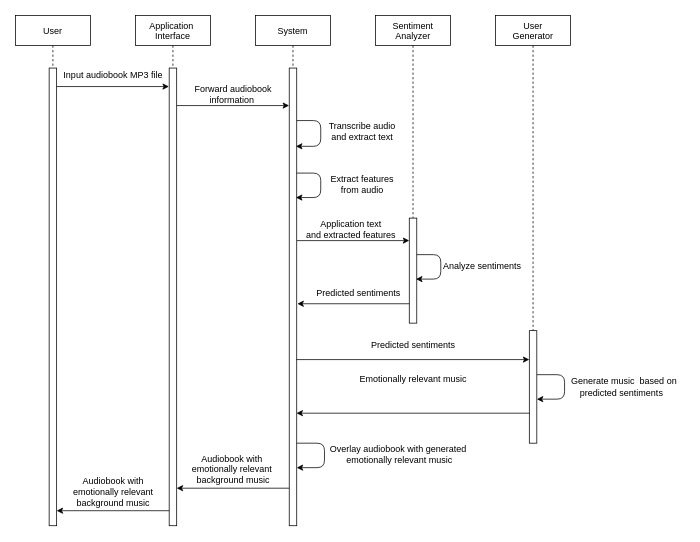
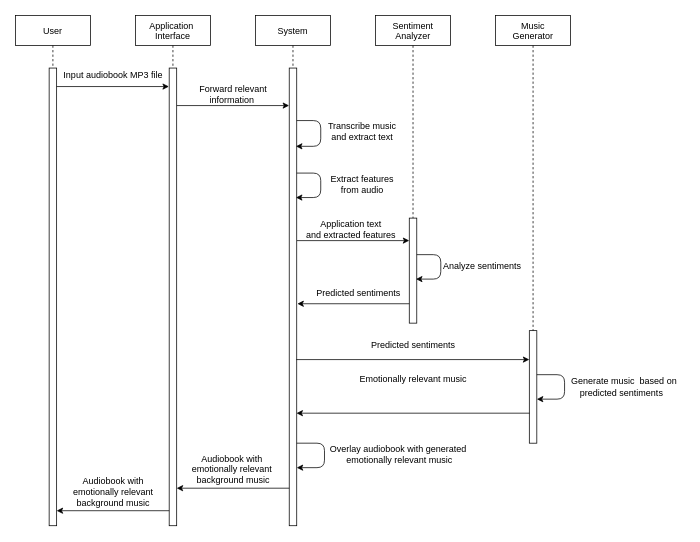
  <mxCell id="0" />
  <mxCell id="1" parent="0" />
  <mxCell id="2" value="User" style="shape=umlLifeline;perimeter=lifelinePerimeter;container=1;collapsible=0;recursiveResize=0;rounded=0;shadow=0;strokeWidth=1;" vertex="1" parent="1"><mxGeometry x="20" y="20" width="100" height="680" as="geometry" /></mxCell>
  <mxCell id="3" value="" style="points=[];perimeter=orthogonalPerimeter;rounded=0;shadow=0;strokeWidth=1;" vertex="1" parent="2"><mxGeometry x="45" y="70" width="10" height="610" as="geometry" /></mxCell>
  <mxCell id="4" value="Application &#10;Interface" style="shape=umlLifeline;perimeter=lifelinePerimeter;container=1;collapsible=0;recursiveResize=0;rounded=0;shadow=0;strokeWidth=1;" vertex="1" parent="1"><mxGeometry x="180" y="20" width="100" height="680" as="geometry" /></mxCell>
  <mxCell id="5" value="" style="points=[];perimeter=orthogonalPerimeter;rounded=0;shadow=0;strokeWidth=1;" vertex="1" parent="4"><mxGeometry x="45" y="70" width="10" height="610" as="geometry" /></mxCell>
  <mxCell id="6" value="System" style="shape=umlLifeline;perimeter=lifelinePerimeter;container=1;collapsible=0;recursiveResize=0;rounded=0;shadow=0;strokeWidth=1;" vertex="1" parent="1"><mxGeometry x="340" y="20" width="100" height="680" as="geometry" /></mxCell>
  <mxCell id="7" value="" style="points=[];perimeter=orthogonalPerimeter;rounded=0;shadow=0;strokeWidth=1;" vertex="1" parent="6"><mxGeometry x="45" y="70" width="10" height="610" as="geometry" /></mxCell>
  <mxCell id="8" value="" style="edgeStyle=elbowEdgeStyle;rounded=1;orthogonalLoop=1;jettySize=auto;html=1;entryX=0.896;entryY=0.171;entryDx=0;entryDy=0;entryPerimeter=0;" edge="1" parent="6" source="7" target="7"><mxGeometry relative="1" as="geometry"><mxPoint x="57" y="140.0" as="sourcePoint" /><mxPoint x="59.4" y="174.24" as="targetPoint" /><Array as="points"><mxPoint x="87" y="140" /><mxPoint x="87" y="154.24" /><mxPoint x="87" y="130" /><mxPoint x="97" y="110" /><mxPoint x="87" y="100" /><mxPoint x="97" y="130" /><mxPoint x="87" y="170" /><mxPoint x="97" y="120" /><mxPoint x="97" y="160" /></Array></mxGeometry></mxCell>
  <mxCell id="9" value="Sentiment&#10;Analyzer" style="shape=umlLifeline;perimeter=lifelinePerimeter;container=1;collapsible=0;recursiveResize=0;rounded=0;shadow=0;strokeWidth=1;" vertex="1" parent="1"><mxGeometry x="500" y="20" width="100" height="410" as="geometry" /></mxCell>
  <mxCell id="10" value="" style="points=[];perimeter=orthogonalPerimeter;rounded=0;shadow=0;strokeWidth=1;" vertex="1" parent="9"><mxGeometry x="45" y="270" width="10" height="140" as="geometry" /></mxCell>
  <mxCell id="11" value="Input audiobook MP3 file" style="text;html=1;align=center;verticalAlign=middle;resizable=0;points=[];autosize=1;" vertex="1" parent="1"><mxGeometry x="75" y="90" width="150" height="20" as="geometry" /></mxCell>
  <mxCell id="12" value="Audiobook with &lt;br&gt;emotionally relevant &lt;br&gt;background music" style="text;html=1;align=center;verticalAlign=middle;resizable=0;points=[];autosize=1;" vertex="1" parent="1"><mxGeometry x="90" y="630" width="120" height="50" as="geometry" /></mxCell>
- <mxCell id="13" value="User&#10;Generator" style="shape=umlLifeline;perimeter=lifelinePerimeter;container=1;collapsible=0;recursiveResize=0;rounded=0;shadow=0;strokeWidth=1;" vertex="1" parent="1"><mxGeometry x="660" y="20" width="100" height="570" as="geometry" /></mxCell>
+ <mxCell id="13" value="Music&#10;Generator" style="shape=umlLifeline;perimeter=lifelinePerimeter;container=1;collapsible=0;recursiveResize=0;rounded=0;shadow=0;strokeWidth=1;" vertex="1" parent="1"><mxGeometry x="660" y="20" width="100" height="570" as="geometry" /></mxCell>
  <mxCell id="14" value="" style="points=[];perimeter=orthogonalPerimeter;rounded=0;shadow=0;strokeWidth=1;" vertex="1" parent="13"><mxGeometry x="45" y="420" width="10" height="150" as="geometry" /></mxCell>
  <mxCell id="15" value="" style="edgeStyle=elbowEdgeStyle;rounded=1;orthogonalLoop=1;jettySize=auto;html=1;entryX=1.014;entryY=0.558;entryDx=0;entryDy=0;entryPerimeter=0;exitX=1.014;exitY=0.307;exitDx=0;exitDy=0;exitPerimeter=0;" edge="1" parent="13"><mxGeometry relative="1" as="geometry"><mxPoint x="55.0" y="478.68" as="sourcePoint" /><mxPoint x="55.0" y="511.31" as="targetPoint" /><Array as="points"><mxPoint x="92" y="490" /><mxPoint x="94.9" y="493.01" /><mxPoint x="94.9" y="468.77" /><mxPoint x="104.9" y="448.77" /><mxPoint x="94.9" y="438.77" /><mxPoint x="104.9" y="468.77" /><mxPoint x="94.9" y="508.77" /><mxPoint x="104.9" y="458.77" /><mxPoint x="104.9" y="498.77" /></Array></mxGeometry></mxCell>
- <mxCell id="16" value="Forward audiobook &lt;br&gt;information&amp;nbsp;" style="text;html=1;align=center;verticalAlign=middle;resizable=0;points=[];autosize=1;" vertex="1" parent="1"><mxGeometry x="250" y="110" width="120" height="30" as="geometry" /></mxCell>
- <mxCell id="17" value="Transcribe audio &lt;br&gt;and extract text" style="text;html=1;align=center;verticalAlign=middle;resizable=0;points=[];autosize=1;" vertex="1" parent="1"><mxGeometry x="432" y="160" width="100" height="30" as="geometry" /></mxCell>
+ <mxCell id="16" value="Forward relevant &lt;br&gt;information&amp;nbsp;" style="text;html=1;align=center;verticalAlign=middle;resizable=0;points=[];autosize=1;" vertex="1" parent="1"><mxGeometry x="250" y="110" width="120" height="30" as="geometry" /></mxCell>
+ <mxCell id="17" value="Transcribe music &lt;br&gt;and extract text" style="text;html=1;align=center;verticalAlign=middle;resizable=0;points=[];autosize=1;" vertex="1" parent="1"><mxGeometry x="432" y="160" width="100" height="30" as="geometry" /></mxCell>
  <mxCell id="18" value="Extract features &lt;br&gt;from audio" style="text;html=1;align=center;verticalAlign=middle;resizable=0;points=[];autosize=1;" vertex="1" parent="1"><mxGeometry x="432" y="230" width="100" height="30" as="geometry" /></mxCell>
  <mxCell id="19" value="Application text &lt;br&gt;and extracted features" style="text;html=1;align=center;verticalAlign=middle;resizable=0;points=[];autosize=1;" vertex="1" parent="1"><mxGeometry x="402" y="290" width="130" height="30" as="geometry" /></mxCell>
  <mxCell id="20" value="" style="edgeStyle=none;rounded=0;orthogonalLoop=1;jettySize=auto;html=1;entryX=-0.033;entryY=0.105;entryDx=0;entryDy=0;entryPerimeter=0;" edge="1" parent="1"><mxGeometry relative="1" as="geometry"><mxPoint x="545" y="320" as="targetPoint" /><mxPoint x="395.33" y="320" as="sourcePoint" /></mxGeometry></mxCell>
  <mxCell id="21" value="Analyze sentiments" style="text;html=1;align=center;verticalAlign=middle;resizable=0;points=[];autosize=1;" vertex="1" parent="1"><mxGeometry x="582" y="345" width="120" height="20" as="geometry" /></mxCell>
  <mxCell id="22" value="Predicted sentiments" style="text;html=1;align=center;verticalAlign=middle;resizable=0;points=[];autosize=1;" vertex="1" parent="1"><mxGeometry x="412" y="380" width="130" height="20" as="geometry" /></mxCell>
  <mxCell id="23" value="Predicted sentiments" style="text;html=1;align=center;verticalAlign=middle;resizable=0;points=[];autosize=1;" vertex="1" parent="1"><mxGeometry x="485" y="450" width="130" height="20" as="geometry" /></mxCell>
  <mxCell id="24" value="Generate music&amp;nbsp; based on &lt;br&gt;predicted sentiments&amp;nbsp;&amp;nbsp;" style="text;html=1;align=center;verticalAlign=middle;resizable=0;points=[];autosize=1;" vertex="1" parent="1"><mxGeometry x="751" y="500" width="160" height="30" as="geometry" /></mxCell>
  <mxCell id="25" value="Emotionally relevant music" style="text;html=1;align=center;verticalAlign=middle;resizable=0;points=[];autosize=1;" vertex="1" parent="1"><mxGeometry x="470" y="495" width="160" height="20" as="geometry" /></mxCell>
  <mxCell id="26" value="Overlay audiobook with generated&lt;br&gt;&amp;nbsp;emotionally relevant music" style="text;html=1;align=center;verticalAlign=middle;resizable=0;points=[];autosize=1;" vertex="1" parent="1"><mxGeometry x="430" y="590" width="200" height="30" as="geometry" /></mxCell>
  <mxCell id="27" value="" style="edgeStyle=none;rounded=0;orthogonalLoop=1;jettySize=auto;html=1;" edge="1" parent="1"><mxGeometry relative="1" as="geometry"><mxPoint x="225" y="680" as="sourcePoint" /><mxPoint x="75" y="680" as="targetPoint" /></mxGeometry></mxCell>
  <mxCell id="28" value="Audiobook with&amp;nbsp;&lt;br&gt;emotionally relevant&amp;nbsp;&lt;br&gt;background music" style="text;html=1;align=center;verticalAlign=middle;resizable=0;points=[];autosize=1;" vertex="1" parent="1"><mxGeometry x="245" y="600" width="130" height="50" as="geometry" /></mxCell>
  <mxCell id="29" value="" style="edgeStyle=none;rounded=0;orthogonalLoop=1;jettySize=auto;html=1;entryX=-0.033;entryY=0.105;entryDx=0;entryDy=0;entryPerimeter=0;" edge="1" parent="1"><mxGeometry relative="1" as="geometry"><mxPoint x="224.67" y="114.66" as="targetPoint" /><mxPoint x="75" y="114.66" as="sourcePoint" /></mxGeometry></mxCell>
  <mxCell id="30" value="" style="edgeStyle=none;rounded=0;orthogonalLoop=1;jettySize=auto;html=1;entryX=-0.033;entryY=0.105;entryDx=0;entryDy=0;entryPerimeter=0;" edge="1" parent="1"><mxGeometry relative="1" as="geometry"><mxPoint x="384.83" y="140" as="targetPoint" /><mxPoint x="235.16" y="140" as="sourcePoint" /></mxGeometry></mxCell>
  <mxCell id="31" value="" style="edgeStyle=elbowEdgeStyle;rounded=1;orthogonalLoop=1;jettySize=auto;html=1;entryX=0.896;entryY=0.171;entryDx=0;entryDy=0;entryPerimeter=0;" edge="1" parent="1"><mxGeometry relative="1" as="geometry"><mxPoint x="395" y="230" as="sourcePoint" /><mxPoint x="393.96" y="262.6" as="targetPoint" /><Array as="points"><mxPoint x="427" y="230" /><mxPoint x="427" y="244.24" /><mxPoint x="427" y="220" /><mxPoint x="437" y="200" /><mxPoint x="427" y="190" /><mxPoint x="437" y="220" /><mxPoint x="427" y="260" /><mxPoint x="437" y="210" /><mxPoint x="437" y="250" /></Array></mxGeometry></mxCell>
  <mxCell id="32" value="" style="edgeStyle=elbowEdgeStyle;rounded=1;orthogonalLoop=1;jettySize=auto;html=1;entryX=0.896;entryY=0.171;entryDx=0;entryDy=0;entryPerimeter=0;" edge="1" parent="1"><mxGeometry relative="1" as="geometry"><mxPoint x="555" y="338.7" as="sourcePoint" /><mxPoint x="553.96" y="371.3" as="targetPoint" /><Array as="points"><mxPoint x="587" y="338.7" /><mxPoint x="587" y="352.94" /><mxPoint x="587" y="328.7" /><mxPoint x="597" y="308.7" /><mxPoint x="587" y="298.7" /><mxPoint x="597" y="328.7" /><mxPoint x="587" y="368.7" /><mxPoint x="597" y="318.7" /><mxPoint x="597" y="358.7" /></Array></mxGeometry></mxCell>
  <mxCell id="33" value="" style="edgeStyle=none;rounded=0;orthogonalLoop=1;jettySize=auto;html=1;entryX=1.088;entryY=0.515;entryDx=0;entryDy=0;entryPerimeter=0;" edge="1" parent="1" source="10" target="7"><mxGeometry relative="1" as="geometry"><mxPoint x="402" y="400" as="targetPoint" /><mxPoint x="541.84" y="400" as="sourcePoint" /></mxGeometry></mxCell>
  <mxCell id="34" value="" style="edgeStyle=none;rounded=0;orthogonalLoop=1;jettySize=auto;html=1;exitX=0.938;exitY=0.637;exitDx=0;exitDy=0;exitPerimeter=0;" edge="1" parent="1" source="7" target="14"><mxGeometry relative="1" as="geometry"><mxPoint x="702" y="454" as="targetPoint" /><mxPoint x="402" y="455" as="sourcePoint" /></mxGeometry></mxCell>
  <mxCell id="35" value="" style="edgeStyle=none;rounded=0;orthogonalLoop=1;jettySize=auto;html=1;exitX=0.938;exitY=0.637;exitDx=0;exitDy=0;exitPerimeter=0;" edge="1" parent="1"><mxGeometry relative="1" as="geometry"><mxPoint x="394.69" y="550" as="targetPoint" /><mxPoint x="705.31" y="550" as="sourcePoint" /></mxGeometry></mxCell>
  <mxCell id="36" value="" style="edgeStyle=elbowEdgeStyle;rounded=1;orthogonalLoop=1;jettySize=auto;html=1;entryX=1.014;entryY=0.558;entryDx=0;entryDy=0;entryPerimeter=0;exitX=1.014;exitY=0.307;exitDx=0;exitDy=0;exitPerimeter=0;" edge="1" parent="1"><mxGeometry relative="1" as="geometry"><mxPoint x="395" y="590" as="sourcePoint" /><mxPoint x="395" y="622.63" as="targetPoint" /><Array as="points"><mxPoint x="432" y="601.32" /><mxPoint x="434.9" y="604.33" /><mxPoint x="434.9" y="580.09" /><mxPoint x="444.9" y="560.09" /><mxPoint x="434.9" y="550.09" /><mxPoint x="444.9" y="580.09" /><mxPoint x="434.9" y="620.09" /><mxPoint x="444.9" y="570.09" /><mxPoint x="444.9" y="610.09" /></Array></mxGeometry></mxCell>
  <mxCell id="37" value="" style="edgeStyle=none;rounded=0;orthogonalLoop=1;jettySize=auto;html=1;" edge="1" parent="1"><mxGeometry relative="1" as="geometry"><mxPoint x="385" y="650" as="sourcePoint" /><mxPoint x="235" y="650" as="targetPoint" /></mxGeometry></mxCell>
